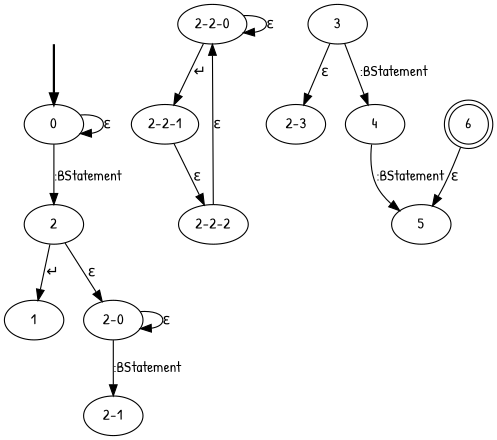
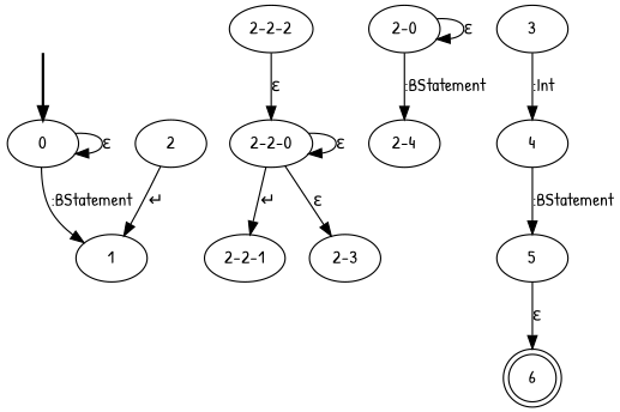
  digraph {
    fontname="Patrick Hand"
    node [fontname="Patrick Hand"]
    edge [fontname="Patrick Hand"]
    fake0 [style=invisible]
    0 [root=true]
    1
    "2-2-0"
    "2-2-1"
    "2-3"
    "2-2-2"
    "2-0"
-   "2-1"
+   "2-1" [label="2-4"]
    3
    4
    5
    2
    6 [shape=doublecircle]
    fake0 -> 0 [style=bold]
    0 -> 0 [label="ε"]
-   0 -> 2 [label=":BStatement"]
+   0 -> 1 [label=":BStatement"]
    "2-2-0" -> "2-2-0" [label="ε"]
    "2-2-0" -> "2-2-1" [label="↵"]
-   3 -> "2-3" [label="ε"]
-   "2-2-1" -> "2-2-2" [label="ε"]
+   "2-2-0" -> "2-3" [label="ε"]
    "2-2-2" -> "2-2-0" [label="ε"]
    "2-0" -> "2-0" [label="ε"]
    "2-0" -> "2-1" [label=":BStatement"]
-   3 -> 4 [label=":BStatement"]
+   3 -> 4 [label=":Int"]
    4 -> 5 [label=":BStatement"]
-   6 -> 5 [label="ε"]
+   5 -> 6 [label="ε"]
    2 -> 1 [label="↵"]
-   2 -> "2-0" [label="ε"]
  }
